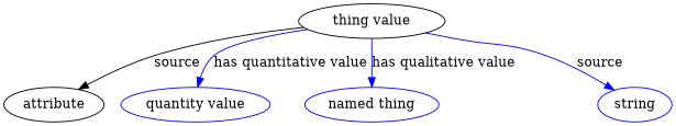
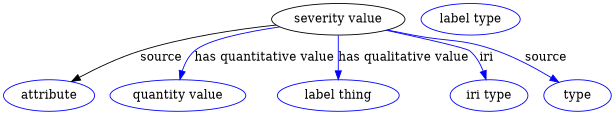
  digraph {
    node [color=blue]
    edge [color=blue style=solid]
-   n1 [height=0.5 label="thing value" width=1.661 color=""]
-   attribute [height=0.5 width=1.1193 color=""]
+   n1 [height=0.5 label="severity value" width=1.661 color=""]
+   attribute [height=0.5 width=1.1193]
    n3 [height=0.5 label="quantity value" width=1.6971]
-   n4 [height=0.5 label="named thing" width=1.5346]
-   n6 [height=0.5 label=string width=0.84854]
+   n4 [height=0.5 label="label thing" width=1.5346]
+   n5 [height=0.5 label="iri type" width=1.011]
+   n6 [height=0.5 label=type width=0.84854]
+   n7 [height=0.5 label="label type" width=1.2638]
    n1 -> attribute [label=source color="" style=""]
    n1 -> n3 [label="has quantitative value"]
    n1 -> n4 [label="has qualitative value"]
+   n1 -> n5 [label=iri]
    n1 -> n6 [label=source]
  }
